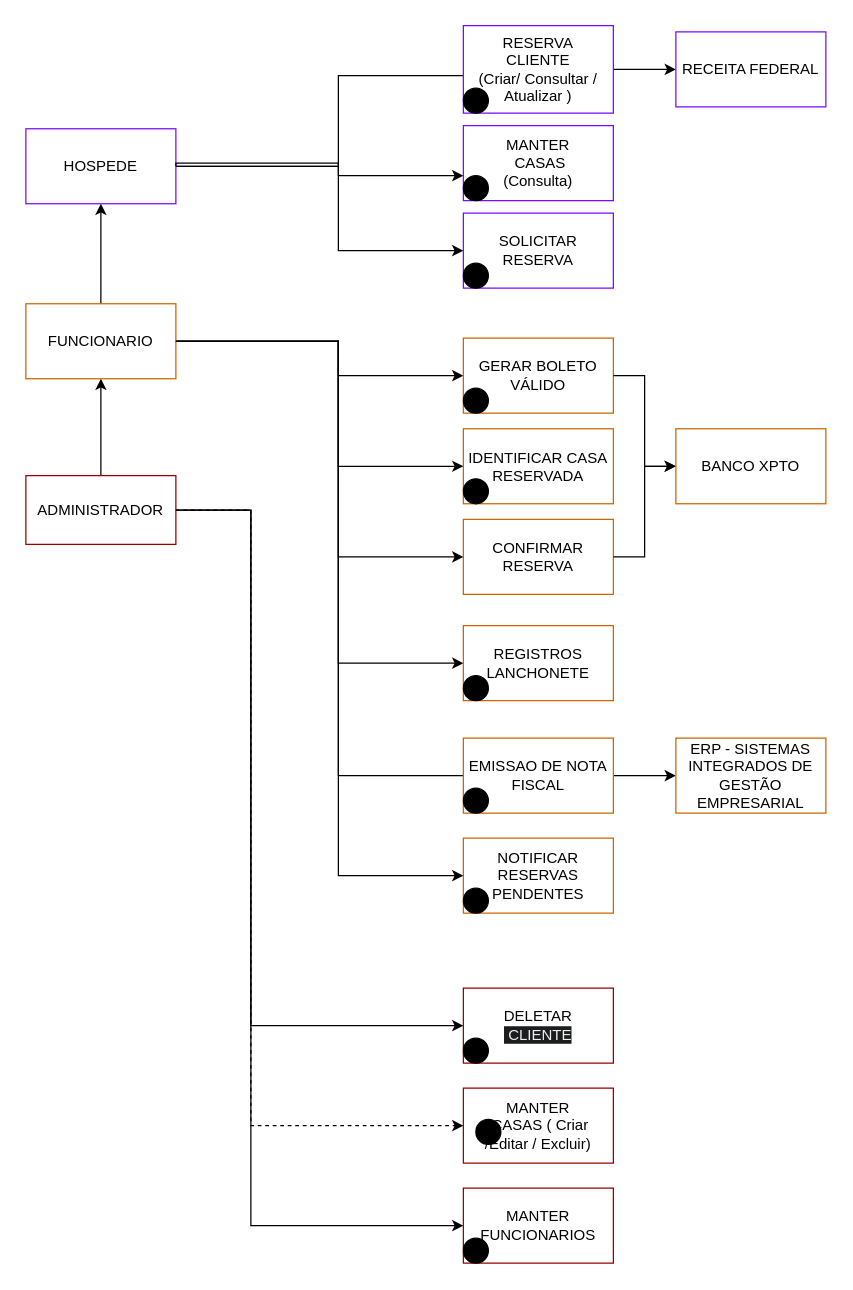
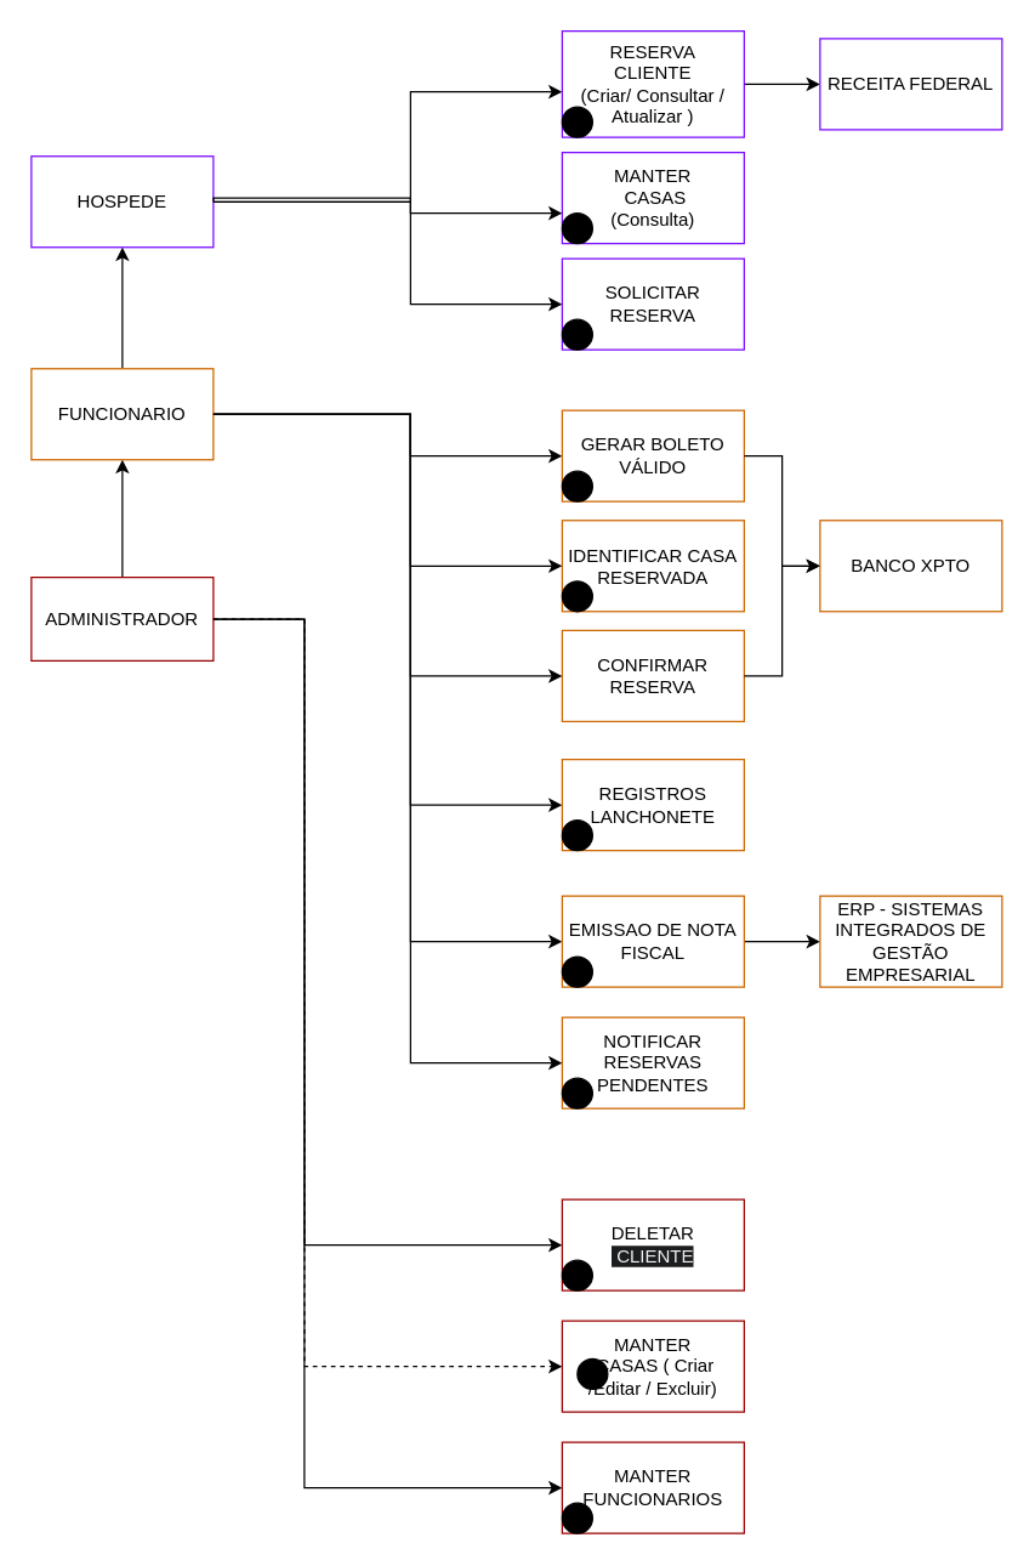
  <mxCell id="0" />
  <mxCell id="1" parent="0" />
  <mxCell id="2" value="" style="edgeStyle=orthogonalEdgeStyle;rounded=0;orthogonalLoop=1;jettySize=auto;html=1;" parent="1" source="4" target="9" edge="1"><mxGeometry relative="1" as="geometry" /></mxCell>
  <mxCell id="3" value="" style="edgeStyle=orthogonalEdgeStyle;rounded=0;orthogonalLoop=1;jettySize=auto;html=1;entryX=0;entryY=0.5;entryDx=0;entryDy=0;" parent="1" source="4" target="16" edge="1"><mxGeometry relative="1" as="geometry"><Array as="points"><mxPoint x="200" y="408" /><mxPoint x="200" y="820" /></Array></mxGeometry></mxCell>
  <mxCell id="4" value="ADMINISTRADOR" style="rounded=0;whiteSpace=wrap;html=1;strokeColor=#990000;" parent="1" vertex="1"><mxGeometry x="20" y="380" width="120" height="55" as="geometry" /></mxCell>
  <mxCell id="5" value="" style="edgeStyle=orthogonalEdgeStyle;rounded=0;orthogonalLoop=1;jettySize=auto;html=1;" parent="1" source="9" target="11" edge="1"><mxGeometry relative="1" as="geometry" /></mxCell>
  <mxCell id="6" value="" style="edgeStyle=orthogonalEdgeStyle;rounded=0;orthogonalLoop=1;jettySize=auto;html=1;entryX=0;entryY=0.5;entryDx=0;entryDy=0;" parent="1" source="9" target="19" edge="1"><mxGeometry relative="1" as="geometry"><Array as="points"><mxPoint x="270" y="273" /><mxPoint x="270" y="300" /></Array></mxGeometry></mxCell>
  <mxCell id="7" value="" style="edgeStyle=orthogonalEdgeStyle;rounded=0;orthogonalLoop=1;jettySize=auto;html=1;entryX=0;entryY=0.5;entryDx=0;entryDy=0;" parent="1" source="9" target="24" edge="1"><mxGeometry relative="1" as="geometry"><Array as="points"><mxPoint x="270" y="273" /><mxPoint x="270" y="530" /></Array></mxGeometry></mxCell>
- <mxCell id="8" value="" style="edgeStyle=orthogonalEdgeStyle;rounded=0;orthogonalLoop=1;jettySize=auto;html=1;entryX=0;entryY=0.5;entryDx=0;entryDy=0;endArrow=none;" parent="1" source="9" target="26" edge="1"><mxGeometry relative="1" as="geometry"><Array as="points"><mxPoint x="270" y="273" /><mxPoint x="270" y="620" /></Array></mxGeometry></mxCell>
+ <mxCell id="8" value="" style="edgeStyle=orthogonalEdgeStyle;rounded=0;orthogonalLoop=1;jettySize=auto;html=1;entryX=0;entryY=0.5;entryDx=0;entryDy=0;" parent="1" source="9" target="26" edge="1"><mxGeometry relative="1" as="geometry"><Array as="points"><mxPoint x="270" y="273" /><mxPoint x="270" y="620" /></Array></mxGeometry></mxCell>
  <mxCell id="9" value="FUNCIONARIO" style="whiteSpace=wrap;html=1;rounded=0;strokeColor=#CC6600;" parent="1" vertex="1"><mxGeometry x="20" y="242.5" width="120" height="60" as="geometry" /></mxCell>
- <mxCell id="10" value="" style="edgeStyle=orthogonalEdgeStyle;rounded=0;orthogonalLoop=1;jettySize=auto;html=1;endArrow=none;" parent="1" source="11" target="13" edge="1"><mxGeometry relative="1" as="geometry"><Array as="points"><mxPoint x="270" y="133" /><mxPoint x="270" y="60" /></Array></mxGeometry></mxCell>
+ <mxCell id="10" value="" style="edgeStyle=orthogonalEdgeStyle;rounded=0;orthogonalLoop=1;jettySize=auto;html=1;" parent="1" source="11" target="13" edge="1"><mxGeometry relative="1" as="geometry"><Array as="points"><mxPoint x="270" y="133" /><mxPoint x="270" y="60" /></Array></mxGeometry></mxCell>
  <mxCell id="11" value="HOSPEDE" style="whiteSpace=wrap;html=1;rounded=0;strokeColor=#780AFF;" parent="1" vertex="1"><mxGeometry x="20" y="102.5" width="120" height="60" as="geometry" /></mxCell>
  <mxCell id="12" value="" style="edgeStyle=orthogonalEdgeStyle;rounded=0;orthogonalLoop=1;jettySize=auto;html=1;" parent="1" source="13" target="30" edge="1"><mxGeometry relative="1" as="geometry" /></mxCell>
  <mxCell id="13" value="&lt;div&gt;RESERVA&lt;/div&gt;&lt;div&gt;CLIENTE&lt;br&gt;(Criar/ Consultar / Atualizar )&lt;/div&gt;" style="whiteSpace=wrap;html=1;rounded=0;strokeColor=#780AFF;" parent="1" vertex="1"><mxGeometry x="370" y="20" width="120" height="70" as="geometry" /></mxCell>
  <mxCell id="14" value="MANTER&lt;div&gt;&amp;nbsp;CASAS &lt;br&gt;(Consulta)&lt;/div&gt;" style="whiteSpace=wrap;html=1;rounded=0;strokeColor=#780AFF;" parent="1" vertex="1"><mxGeometry x="370" y="100" width="120" height="60" as="geometry" /></mxCell>
  <mxCell id="15" value="" style="edgeStyle=orthogonalEdgeStyle;rounded=0;orthogonalLoop=1;jettySize=auto;html=1;exitX=1;exitY=0.5;exitDx=0;exitDy=0;entryX=0;entryY=0.5;entryDx=0;entryDy=0;" parent="1" source="11" edge="1"><mxGeometry relative="1" as="geometry"><mxPoint x="140" y="142.5" as="sourcePoint" /><mxPoint x="370" y="140" as="targetPoint" /><Array as="points"><mxPoint x="140" y="130" /><mxPoint x="270" y="130" /><mxPoint x="270" y="140" /></Array></mxGeometry></mxCell>
  <mxCell id="16" value="&lt;div&gt;DELETAR&lt;br&gt;&lt;/div&gt;&lt;div style=&quot;border-color: rgb(0, 0, 0); color: rgb(240, 240, 240); font-family: Helvetica; font-size: 12px; font-style: normal; font-variant-ligatures: normal; font-variant-caps: normal; font-weight: 400; letter-spacing: normal; orphans: 2; text-align: center; text-indent: 0px; text-transform: none; widows: 2; word-spacing: 0px; -webkit-text-stroke-width: 0px; white-space: normal; background-color: rgb(27, 29, 30); text-decoration-thickness: initial; text-decoration-style: initial; text-decoration-color: initial;&quot;&gt;&amp;nbsp;CLIENTE&lt;/div&gt;" style="whiteSpace=wrap;html=1;rounded=0;strokeColor=#990000;" parent="1" vertex="1"><mxGeometry x="370" y="790" width="120" height="60" as="geometry" /></mxCell>
  <mxCell id="17" value="MANTER&lt;div&gt;&amp;nbsp;CASAS ( Criar /Editar / Excluir)&lt;/div&gt;" style="whiteSpace=wrap;html=1;rounded=0;strokeColor=#990000;" parent="1" vertex="1"><mxGeometry x="370" y="870" width="120" height="60" as="geometry" /></mxCell>
  <mxCell id="18" value="" style="edgeStyle=orthogonalEdgeStyle;rounded=0;orthogonalLoop=1;jettySize=auto;html=1;entryX=0;entryY=0.5;entryDx=0;entryDy=0;exitX=1;exitY=0.5;exitDx=0;exitDy=0;dashed=1;" parent="1" source="4" target="17" edge="1"><mxGeometry relative="1" as="geometry"><mxPoint x="150" y="418" as="sourcePoint" /><mxPoint x="380" y="418" as="targetPoint" /><Array as="points"><mxPoint x="200" y="408" /><mxPoint x="200" y="900" /></Array></mxGeometry></mxCell>
  <mxCell id="19" value="GERAR BOLETO VÁLIDO" style="whiteSpace=wrap;html=1;rounded=0;strokeColor=#CC6600;" parent="1" vertex="1"><mxGeometry x="370" y="270" width="120" height="60" as="geometry" /></mxCell>
  <mxCell id="20" value="" style="edgeStyle=orthogonalEdgeStyle;rounded=0;orthogonalLoop=1;jettySize=auto;html=1;exitX=1;exitY=0.5;exitDx=0;exitDy=0;entryX=0;entryY=0.5;entryDx=0;entryDy=0;" parent="1" source="19" target="28" edge="1"><mxGeometry relative="1" as="geometry" /></mxCell>
  <mxCell id="21" value="IDENTIFICAR CASA RESERVADA" style="whiteSpace=wrap;html=1;rounded=0;strokeColor=#CC6600;" parent="1" vertex="1"><mxGeometry x="370" y="342.5" width="120" height="60" as="geometry" /></mxCell>
  <mxCell id="22" value="CONFIRMAR RESERVA" style="whiteSpace=wrap;html=1;rounded=0;strokeColor=#CC6600;" parent="1" vertex="1"><mxGeometry x="370" y="415" width="120" height="60" as="geometry" /></mxCell>
  <mxCell id="23" value="" style="edgeStyle=orthogonalEdgeStyle;rounded=0;orthogonalLoop=1;jettySize=auto;html=1;entryX=0;entryY=0.5;entryDx=0;entryDy=0;exitX=1;exitY=0.5;exitDx=0;exitDy=0;" parent="1" source="9" target="22" edge="1"><mxGeometry relative="1" as="geometry"><mxPoint x="150" y="283" as="sourcePoint" /><mxPoint x="380" y="270" as="targetPoint" /><Array as="points"><mxPoint x="270" y="273" /><mxPoint x="270" y="445" /></Array></mxGeometry></mxCell>
  <mxCell id="24" value="REGISTROS LANCHONETE" style="whiteSpace=wrap;html=1;rounded=0;strokeColor=#CC6600;" parent="1" vertex="1"><mxGeometry x="370" y="500" width="120" height="60" as="geometry" /></mxCell>
  <mxCell id="25" value="" style="edgeStyle=orthogonalEdgeStyle;rounded=0;orthogonalLoop=1;jettySize=auto;html=1;" parent="1" source="26" target="31" edge="1"><mxGeometry relative="1" as="geometry" /></mxCell>
  <mxCell id="26" value="EMISSAO DE NOTA FISCAL" style="whiteSpace=wrap;html=1;rounded=0;strokeColor=#CC6600;" parent="1" vertex="1"><mxGeometry x="370" y="590" width="120" height="60" as="geometry" /></mxCell>
  <mxCell id="27" value="" style="edgeStyle=orthogonalEdgeStyle;rounded=0;orthogonalLoop=1;jettySize=auto;html=1;entryX=0;entryY=0.5;entryDx=0;entryDy=0;exitX=1;exitY=0.5;exitDx=0;exitDy=0;" parent="1" source="9" target="21" edge="1"><mxGeometry relative="1" as="geometry"><mxPoint x="150" y="283" as="sourcePoint" /><mxPoint x="380" y="240" as="targetPoint" /><Array as="points"><mxPoint x="270" y="273" /><mxPoint x="270" y="373" /><mxPoint x="370" y="373" /></Array></mxGeometry></mxCell>
  <mxCell id="28" value="BANCO XPTO" style="whiteSpace=wrap;html=1;strokeColor=#CC6600;rounded=0;" parent="1" vertex="1"><mxGeometry x="540" y="342.5" width="120" height="60" as="geometry" /></mxCell>
  <mxCell id="29" value="" style="edgeStyle=orthogonalEdgeStyle;rounded=0;orthogonalLoop=1;jettySize=auto;html=1;exitX=1;exitY=0.5;exitDx=0;exitDy=0;entryX=0;entryY=0.5;entryDx=0;entryDy=0;" parent="1" source="22" target="28" edge="1"><mxGeometry relative="1" as="geometry"><mxPoint x="500" y="313" as="sourcePoint" /><mxPoint x="620" y="313" as="targetPoint" /></mxGeometry></mxCell>
  <mxCell id="30" value="RECEITA FEDERAL" style="whiteSpace=wrap;html=1;strokeColor=#780AFF;rounded=0;" parent="1" vertex="1"><mxGeometry x="540" y="25" width="120" height="60" as="geometry" /></mxCell>
  <mxCell id="31" value="ERP - SISTEMAS INTEGRADOS DE GESTÃO EMPRESARIAL" style="whiteSpace=wrap;html=1;strokeColor=#CC6600;rounded=0;" parent="1" vertex="1"><mxGeometry x="540" y="590" width="120" height="60" as="geometry" /></mxCell>
  <mxCell id="32" value="SOLICITAR RESERVA" style="whiteSpace=wrap;html=1;rounded=0;strokeColor=#780AFF;" parent="1" vertex="1"><mxGeometry x="370" y="170" width="120" height="60" as="geometry" /></mxCell>
  <mxCell id="33" value="" style="edgeStyle=orthogonalEdgeStyle;rounded=0;orthogonalLoop=1;jettySize=auto;html=1;exitX=1;exitY=0.5;exitDx=0;exitDy=0;entryX=0;entryY=0.5;entryDx=0;entryDy=0;" parent="1" source="11" target="32" edge="1"><mxGeometry relative="1" as="geometry"><mxPoint x="150" y="143" as="sourcePoint" /><mxPoint x="380" y="150" as="targetPoint" /><Array as="points"><mxPoint x="270" y="133" /><mxPoint x="270" y="200" /></Array></mxGeometry></mxCell>
  <mxCell id="34" value="NOTIFICAR RESERVAS PENDENTES" style="whiteSpace=wrap;html=1;rounded=0;strokeColor=#CC6600;" parent="1" vertex="1"><mxGeometry x="370" y="670" width="120" height="60" as="geometry" /></mxCell>
  <mxCell id="35" value="" style="edgeStyle=orthogonalEdgeStyle;rounded=0;orthogonalLoop=1;jettySize=auto;html=1;entryX=0;entryY=0.5;entryDx=0;entryDy=0;exitX=1;exitY=0.5;exitDx=0;exitDy=0;" parent="1" source="9" target="34" edge="1"><mxGeometry relative="1" as="geometry"><Array as="points"><mxPoint x="270" y="273" /><mxPoint x="270" y="700" /></Array><mxPoint x="150" y="283" as="sourcePoint" /><mxPoint x="390" y="630" as="targetPoint" /></mxGeometry></mxCell>
  <mxCell id="36" value="&lt;div&gt;MANTER&lt;/div&gt;FUNCIONARIOS" style="whiteSpace=wrap;html=1;rounded=0;strokeColor=#990000;" parent="1" vertex="1"><mxGeometry x="370" y="950" width="120" height="60" as="geometry" /></mxCell>
  <mxCell id="37" value="" style="edgeStyle=orthogonalEdgeStyle;rounded=0;orthogonalLoop=1;jettySize=auto;html=1;entryX=0;entryY=0.5;entryDx=0;entryDy=0;exitX=1;exitY=0.5;exitDx=0;exitDy=0;" parent="1" source="4" target="36" edge="1"><mxGeometry relative="1" as="geometry"><mxPoint x="150" y="418" as="sourcePoint" /><mxPoint x="390" y="910" as="targetPoint" /><Array as="points"><mxPoint x="200" y="408" /><mxPoint x="200" y="980" /></Array></mxGeometry></mxCell>
  <mxCell id="38" value="1" style="ellipse;whiteSpace=wrap;html=1;aspect=fixed;fillColor=#000000;" parent="1" vertex="1"><mxGeometry x="370" y="70" width="20" height="20" as="geometry" /></mxCell>
  <mxCell id="39" value="2" style="ellipse;whiteSpace=wrap;html=1;aspect=fixed;fillColor=#000000;" parent="1" vertex="1"><mxGeometry x="370" y="140" width="20" height="20" as="geometry" /></mxCell>
  <mxCell id="40" value="3" style="ellipse;whiteSpace=wrap;html=1;aspect=fixed;fillColor=#000000;fontStyle=1" parent="1" vertex="1"><mxGeometry x="370" y="990" width="20" height="20" as="geometry" /></mxCell>
  <mxCell id="41" value="4" style="ellipse;whiteSpace=wrap;html=1;aspect=fixed;fillColor=#000000;fontStyle=1" parent="1" vertex="1"><mxGeometry x="370" y="210" width="20" height="20" as="geometry" /></mxCell>
  <mxCell id="42" value="5" style="ellipse;whiteSpace=wrap;html=1;aspect=fixed;fillColor=#000000;fontStyle=1" parent="1" vertex="1"><mxGeometry x="370" y="310" width="20" height="20" as="geometry" /></mxCell>
  <mxCell id="43" value="6" style="ellipse;whiteSpace=wrap;html=1;aspect=fixed;fillColor=#000000;fontStyle=1" parent="1" vertex="1"><mxGeometry x="370" y="382.5" width="20" height="20" as="geometry" /></mxCell>
  <mxCell id="44" value="8" style="ellipse;whiteSpace=wrap;html=1;aspect=fixed;fillColor=#000000;fontStyle=1" parent="1" vertex="1"><mxGeometry x="370" y="540" width="20" height="20" as="geometry" /></mxCell>
  <mxCell id="45" value="9" style="ellipse;whiteSpace=wrap;html=1;aspect=fixed;fillColor=#000000;fontStyle=1" parent="1" vertex="1"><mxGeometry x="370" y="630" width="20" height="20" as="geometry" /></mxCell>
  <mxCell id="46" value="1.1" style="ellipse;whiteSpace=wrap;html=1;aspect=fixed;fillColor=#000000;fontStyle=1" parent="1" vertex="1"><mxGeometry x="370" y="830" width="20" height="20" as="geometry" /></mxCell>
  <mxCell id="47" value="2.1" style="ellipse;whiteSpace=wrap;html=1;aspect=fixed;fillColor=#000000;fontStyle=1" parent="1" vertex="1"><mxGeometry x="380" y="895" width="20" height="20" as="geometry" /></mxCell>
  <mxCell id="48" value="10" style="ellipse;whiteSpace=wrap;html=1;aspect=fixed;fillColor=#000000;fontStyle=1" vertex="1" parent="1"><mxGeometry x="370" y="710" width="20" height="20" as="geometry" /></mxCell>
